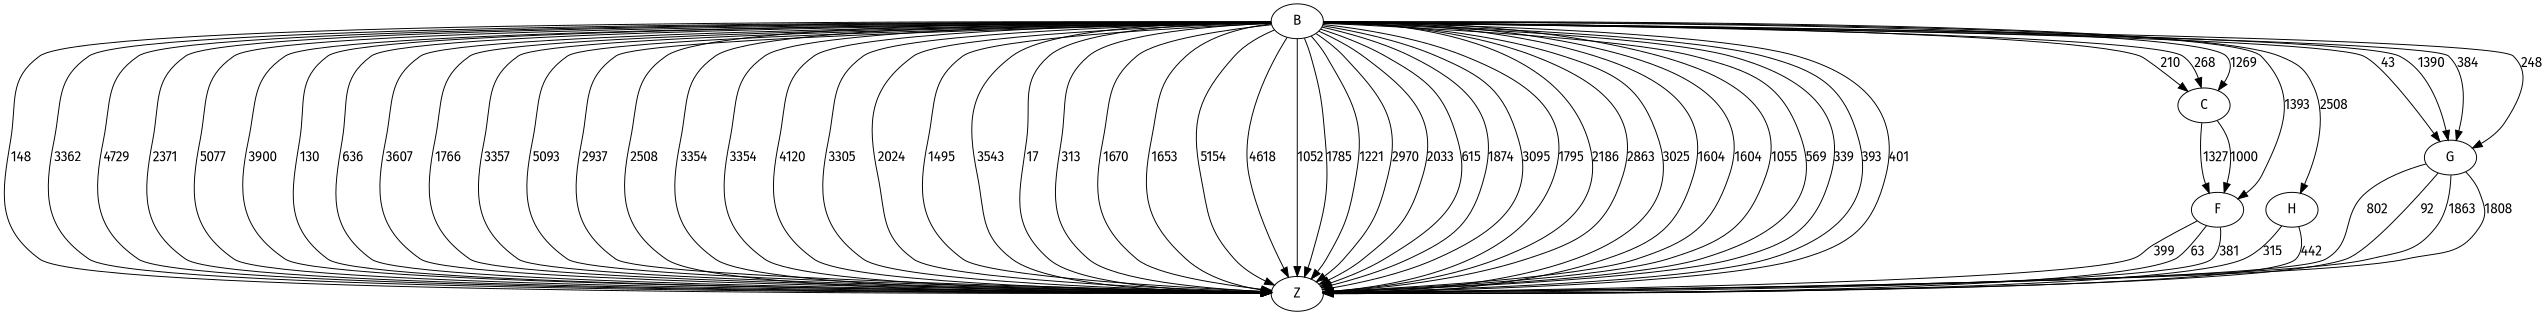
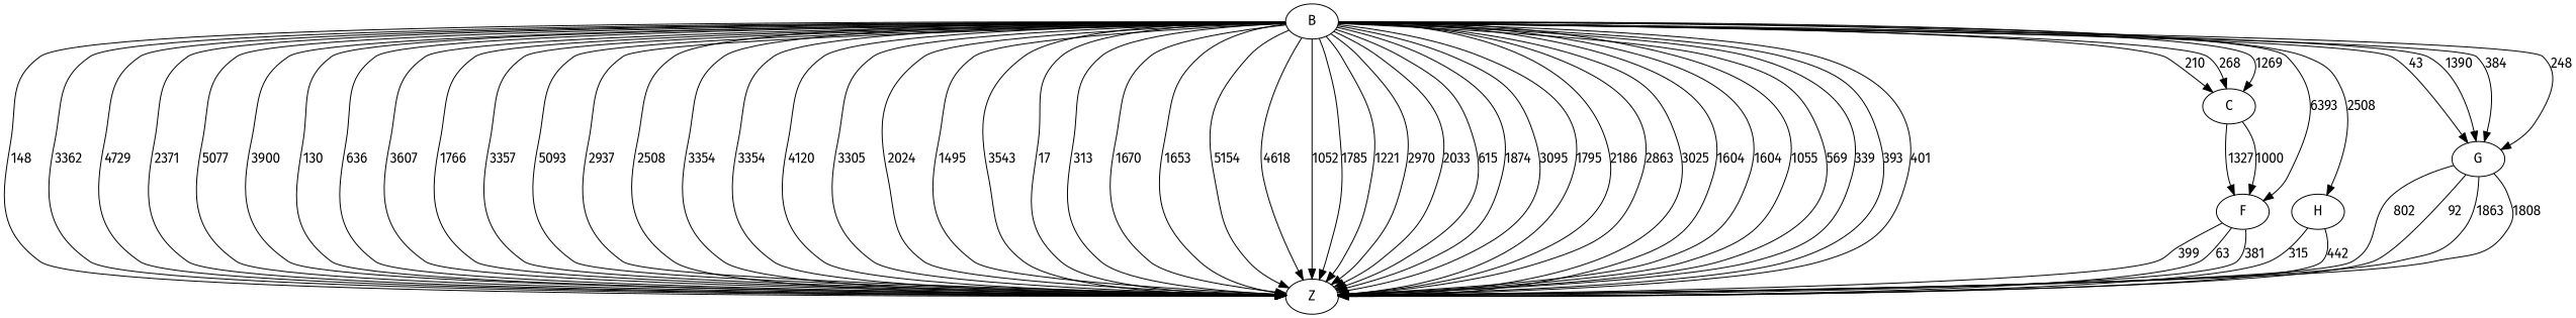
  digraph {
    fontname="Fira Sans"
    rankdir=TB
    node [fontname="Fira Sans"]
    edge [fontname="Fira Sans"]
    B
    Z
    C
    H
    G
    F
    B -> Z [label=148]
    B -> Z [label=3362]
    B -> Z [label=4729]
    B -> Z [label=2371]
    B -> Z [label=5077]
    B -> Z [label=3900]
    B -> Z [label=130]
    B -> Z [label=636]
    B -> Z [label=3607]
    B -> Z [label=1766]
    B -> Z [label=3357]
    B -> Z [label=5093]
    B -> Z [label=2937]
    B -> Z [label=2508]
    B -> Z [label=3354]
    B -> Z [label=3354]
    B -> Z [label=4120]
    B -> Z [label=3305]
    B -> Z [label=2024]
    B -> Z [label=1495]
    B -> Z [label=3543]
    B -> Z [label=17]
    B -> Z [label=313]
    B -> Z [label=1670]
    B -> Z [label=1653]
    B -> Z [label=5154]
    B -> Z [label=4618]
    B -> Z [label=1052]
    B -> Z [label=1785]
    B -> Z [label=1221]
    B -> Z [label=2970]
    B -> Z [label=2033]
    B -> Z [label=615]
    B -> Z [label=1874]
    B -> Z [label=3095]
    B -> Z [label=1795]
    B -> Z [label=2186]
    B -> Z [label=2863]
    B -> Z [label=3025]
    B -> Z [label=1604]
    B -> Z [label=1604]
    B -> Z [label=1055]
    B -> Z [label=569]
    B -> Z [label=339]
    B -> Z [label=393]
    B -> Z [label=401]
    B -> C [label=1269]
    B -> C [label=210]
    B -> C [label=268]
    B -> H [label=2508]
    B -> G [label=248]
    B -> G [label=43]
    B -> G [label=1390]
    B -> G [label=384]
-   B -> F [label=1393]
+   B -> F [label=6393]
    C -> F [label=1327]
    C -> F [label=1000]
    H -> Z [label=442]
    H -> Z [label=315]
    G -> Z [label=802]
    G -> Z [label=92]
    G -> Z [label=1863]
    G -> Z [label=1808]
    F -> Z [label=381]
    F -> Z [label=399]
    F -> Z [label=63]
  }
